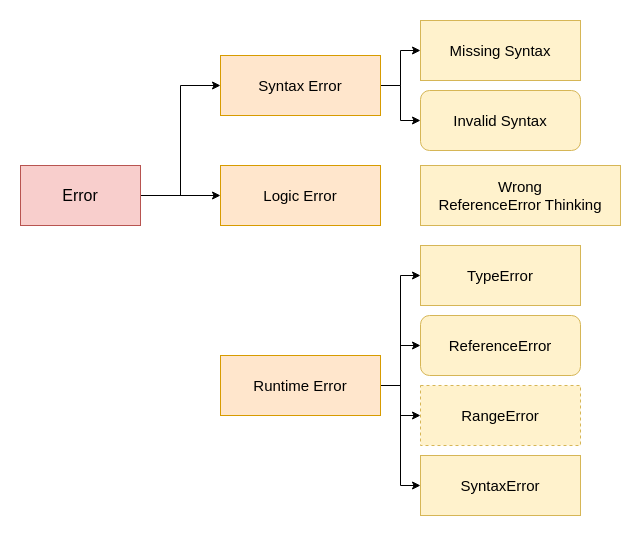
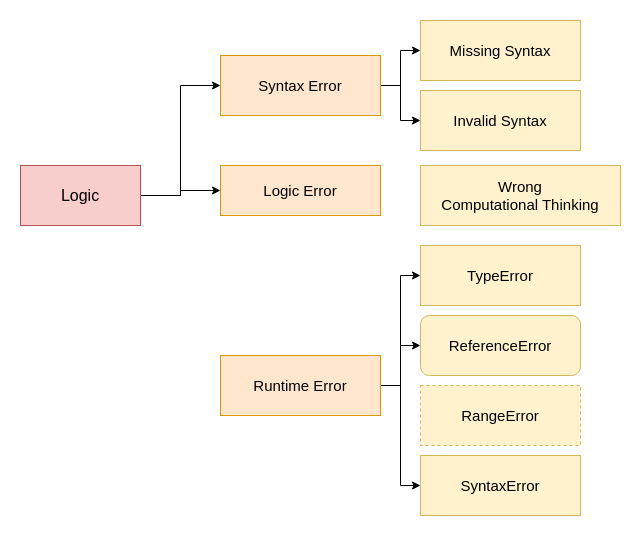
  <mxCell id="0" />
  <mxCell id="1" parent="0" />
  <mxCell id="2" style="edgeStyle=orthogonalEdgeStyle;rounded=0;orthogonalLoop=1;jettySize=auto;html=1;exitX=1;exitY=0.5;exitDx=0;exitDy=0;entryX=0;entryY=0.5;entryDx=0;entryDy=0;" edge="1" parent="1" source="4" target="7"><mxGeometry relative="1" as="geometry" /></mxCell>
  <mxCell id="3" style="edgeStyle=orthogonalEdgeStyle;rounded=0;orthogonalLoop=1;jettySize=auto;html=1;exitX=1;exitY=0.5;exitDx=0;exitDy=0;" edge="1" parent="1" source="4" target="9"><mxGeometry relative="1" as="geometry" /></mxCell>
- <mxCell id="4" value="&lt;font style=&quot;font-size: 16px&quot;&gt;Error&lt;/font&gt;" style="rounded=0;whiteSpace=wrap;html=1;fillColor=#f8cecc;strokeColor=#b85450;" vertex="1" parent="1"><mxGeometry x="20" y="165" width="120" height="60" as="geometry" /></mxCell>
+ <mxCell id="4" value="&lt;font style=&quot;font-size: 16px&quot;&gt;Logic&lt;/font&gt;" style="rounded=0;whiteSpace=wrap;html=1;fillColor=#f8cecc;strokeColor=#b85450;" vertex="1" parent="1"><mxGeometry x="20" y="165" width="120" height="60" as="geometry" /></mxCell>
  <mxCell id="5" style="edgeStyle=orthogonalEdgeStyle;rounded=0;orthogonalLoop=1;jettySize=auto;html=1;exitX=1;exitY=0.5;exitDx=0;exitDy=0;fontSize=15;" edge="1" parent="1" source="7" target="8"><mxGeometry relative="1" as="geometry" /></mxCell>
  <mxCell id="6" style="edgeStyle=orthogonalEdgeStyle;rounded=0;orthogonalLoop=1;jettySize=auto;html=1;exitX=1;exitY=0.5;exitDx=0;exitDy=0;fontSize=15;" edge="1" parent="1" source="7" target="16"><mxGeometry relative="1" as="geometry" /></mxCell>
  <mxCell id="7" value="Syntax Error" style="rounded=0;whiteSpace=wrap;html=1;fillColor=#ffe6cc;strokeColor=#d79b00;fontSize=15;fontStyle=0" vertex="1" parent="1"><mxGeometry x="220" y="55" width="160" height="60" as="geometry" /></mxCell>
  <mxCell id="8" value="Missing Syntax" style="rounded=0;whiteSpace=wrap;html=1;fillColor=#fff2cc;strokeColor=#d6b656;fontSize=15;fontStyle=0" vertex="1" parent="1"><mxGeometry x="420" y="20" width="160" height="60" as="geometry" /></mxCell>
- <mxCell id="9" value="Logic Error" style="rounded=0;whiteSpace=wrap;html=1;fillColor=#ffe6cc;strokeColor=#d79b00;fontSize=15;fontStyle=0" vertex="1" parent="1"><mxGeometry x="220" y="165" width="160" height="60" as="geometry" /></mxCell>
+ <mxCell id="9" value="Logic Error" style="rounded=0;whiteSpace=wrap;html=1;fillColor=#ffe6cc;strokeColor=#d79b00;fontSize=15;fontStyle=0" vertex="1" parent="1"><mxGeometry x="220" y="165" width="160" height="50" as="geometry" /></mxCell>
  <mxCell id="10" style="edgeStyle=orthogonalEdgeStyle;rounded=0;orthogonalLoop=1;jettySize=auto;html=1;exitX=1;exitY=0.5;exitDx=0;exitDy=0;entryX=0;entryY=0.5;entryDx=0;entryDy=0;fontSize=15;" edge="1" parent="1" source="14" target="15"><mxGeometry relative="1" as="geometry" /></mxCell>
  <mxCell id="11" style="edgeStyle=orthogonalEdgeStyle;rounded=0;orthogonalLoop=1;jettySize=auto;html=1;exitX=1;exitY=0.5;exitDx=0;exitDy=0;fontSize=15;" edge="1" parent="1" source="14" target="18"><mxGeometry relative="1" as="geometry" /></mxCell>
- <mxCell id="12" style="edgeStyle=orthogonalEdgeStyle;rounded=0;orthogonalLoop=1;jettySize=auto;html=1;exitX=1;exitY=0.5;exitDx=0;exitDy=0;fontSize=15;" edge="1" parent="1" source="14" target="19"><mxGeometry relative="1" as="geometry" /></mxCell>
  <mxCell id="13" style="edgeStyle=orthogonalEdgeStyle;rounded=0;orthogonalLoop=1;jettySize=auto;html=1;exitX=1;exitY=0.5;exitDx=0;exitDy=0;entryX=0;entryY=0.5;entryDx=0;entryDy=0;fontSize=15;" edge="1" parent="1" source="14" target="20"><mxGeometry relative="1" as="geometry" /></mxCell>
  <mxCell id="14" value="Runtime Error" style="rounded=0;whiteSpace=wrap;html=1;fillColor=#ffe6cc;strokeColor=#d79b00;fontSize=15;fontStyle=0" vertex="1" parent="1"><mxGeometry x="220" y="355" width="160" height="60" as="geometry" /></mxCell>
  <mxCell id="15" value="TypeError" style="rounded=0;whiteSpace=wrap;html=1;fillColor=#fff2cc;strokeColor=#d6b656;fontSize=15;fontStyle=0" vertex="1" parent="1"><mxGeometry x="420" y="245" width="160" height="60" as="geometry" /></mxCell>
- <mxCell id="16" value="Invalid Syntax" style="whiteSpace=wrap;html=1;fillColor=#fff2cc;strokeColor=#d6b656;fontSize=15;fontStyle=0;rounded=1;" vertex="1" parent="1"><mxGeometry x="420" y="90" width="160" height="60" as="geometry" /></mxCell>
- <mxCell id="17" value="&lt;div&gt;Wrong&lt;/div&gt;&lt;div&gt;ReferenceError Thinking&lt;/div&gt;" style="rounded=0;whiteSpace=wrap;html=1;fillColor=#fff2cc;strokeColor=#d6b656;fontSize=15;fontStyle=0" vertex="1" parent="1"><mxGeometry x="420" y="165" width="200" height="60" as="geometry" /></mxCell>
+ <mxCell id="16" value="Invalid Syntax" style="rounded=0;whiteSpace=wrap;html=1;fillColor=#fff2cc;strokeColor=#d6b656;fontSize=15;fontStyle=0" vertex="1" parent="1"><mxGeometry x="420" y="90" width="160" height="60" as="geometry" /></mxCell>
+ <mxCell id="17" value="&lt;div&gt;Wrong&lt;/div&gt;&lt;div&gt;Computational Thinking&lt;/div&gt;" style="rounded=0;whiteSpace=wrap;html=1;fillColor=#fff2cc;strokeColor=#d6b656;fontSize=15;fontStyle=0" vertex="1" parent="1"><mxGeometry x="420" y="165" width="200" height="60" as="geometry" /></mxCell>
  <mxCell id="18" value="ReferenceError" style="whiteSpace=wrap;html=1;fillColor=#fff2cc;strokeColor=#d6b656;fontSize=15;fontStyle=0;rounded=1;" vertex="1" parent="1"><mxGeometry x="420" y="315" width="160" height="60" as="geometry" /></mxCell>
  <mxCell id="19" value="RangeError" style="rounded=0;whiteSpace=wrap;html=1;fillColor=#fff2cc;strokeColor=#d6b656;fontSize=15;fontStyle=0;dashed=1;" vertex="1" parent="1"><mxGeometry x="420" y="385" width="160" height="60" as="geometry" /></mxCell>
  <mxCell id="20" value="SyntaxError" style="rounded=0;whiteSpace=wrap;html=1;fillColor=#fff2cc;strokeColor=#d6b656;fontSize=15;fontStyle=0" vertex="1" parent="1"><mxGeometry x="420" y="455" width="160" height="60" as="geometry" /></mxCell>
